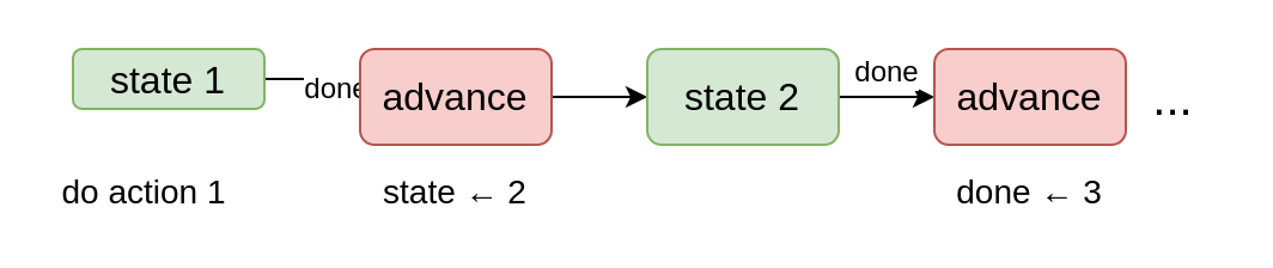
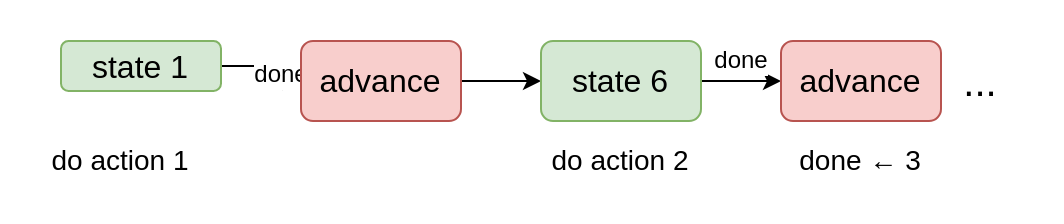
  <mxCell id="0" />
  <mxCell id="1" parent="0" />
  <mxCell id="2" value="done" style="edgeStyle=orthogonalEdgeStyle;rounded=0;orthogonalLoop=1;jettySize=auto;html=1;entryX=0;entryY=0.5;entryDx=0;entryDy=0;fontSize=12;fontColor=#000000;startArrow=none;startFill=0;endArrow=classic;endFill=1;strokeWidth=1;" edge="1" parent="1" source="3" target="6"><mxGeometry y="10" relative="1" as="geometry"><mxPoint as="offset" /></mxGeometry></mxCell>
  <mxCell id="3" value="state 1" style="rounded=1;whiteSpace=wrap;html=1;fontSize=16;fillColor=#d5e8d4;strokeColor=#82b366;" parent="1" vertex="1"><mxGeometry x="30" y="20" width="80" height="25" as="geometry" /></mxCell>
  <mxCell id="4" value="&lt;div style=&quot;font-size: 14px&quot;&gt;do action 1&lt;/div&gt;" style="text;html=1;strokeColor=none;fillColor=none;align=center;verticalAlign=middle;whiteSpace=wrap;rounded=0;fontSize=14;fontStyle=0" parent="1" vertex="1"><mxGeometry x="20" y="70" width="80" height="20" as="geometry" /></mxCell>
  <mxCell id="5" style="edgeStyle=orthogonalEdgeStyle;rounded=0;orthogonalLoop=1;jettySize=auto;html=1;entryX=0;entryY=0.5;entryDx=0;entryDy=0;fontSize=14;fontColor=#000000;startArrow=none;startFill=0;endArrow=classic;endFill=1;strokeColor=#000000;strokeWidth=1;" edge="1" parent="1" source="6" target="8"><mxGeometry relative="1" as="geometry" /></mxCell>
  <mxCell id="6" value="advance" style="rounded=1;whiteSpace=wrap;html=1;fontSize=16;fillColor=#f8cecc;strokeColor=#b85450;" vertex="1" parent="1"><mxGeometry x="150" y="20" width="80" height="40" as="geometry" /></mxCell>
  <mxCell id="7" value="done" style="edgeStyle=orthogonalEdgeStyle;rounded=0;orthogonalLoop=1;jettySize=auto;html=1;entryX=0;entryY=0.5;entryDx=0;entryDy=0;fontSize=12;fontColor=#000000;startArrow=none;startFill=0;endArrow=classic;endFill=1;strokeColor=#000000;strokeWidth=1;" edge="1" parent="1" source="8" target="12"><mxGeometry y="10" relative="1" as="geometry"><mxPoint as="offset" /></mxGeometry></mxCell>
- <mxCell id="8" value="state 2" style="rounded=1;whiteSpace=wrap;html=1;fontSize=16;fillColor=#d5e8d4;strokeColor=#82b366;" vertex="1" parent="1"><mxGeometry x="270" y="20" width="80" height="40" as="geometry" /></mxCell>
- <mxCell id="9" value="&lt;div style=&quot;font-size: 14px&quot;&gt;state ← &lt;span style=&quot;line-height: 1em&quot;&gt;2&lt;/span&gt;&lt;br&gt;&lt;/div&gt;" style="text;html=1;strokeColor=none;fillColor=none;align=center;verticalAlign=middle;whiteSpace=wrap;rounded=0;fontSize=14;fontStyle=0" vertex="1" parent="1"><mxGeometry x="150" y="70" width="80" height="20" as="geometry" /></mxCell>
+ <mxCell id="8" value="state 6" style="rounded=1;whiteSpace=wrap;html=1;fontSize=16;fillColor=#d5e8d4;strokeColor=#82b366;" vertex="1" parent="1"><mxGeometry x="270" y="20" width="80" height="40" as="geometry" /></mxCell>
+ <mxCell id="10" value="&lt;div style=&quot;font-size: 14px&quot;&gt;do action 2&lt;/div&gt;" style="text;html=1;strokeColor=none;fillColor=none;align=center;verticalAlign=middle;whiteSpace=wrap;rounded=0;fontSize=14;fontStyle=0" vertex="1" parent="1"><mxGeometry x="270" y="70" width="80" height="20" as="geometry" /></mxCell>
  <mxCell id="11" value="..." style="text;html=1;strokeColor=none;fillColor=none;align=center;verticalAlign=middle;whiteSpace=wrap;rounded=0;fontSize=20;fontColor=#000000;" vertex="1" parent="1"><mxGeometry x="470" y="25" width="40" height="30" as="geometry" /></mxCell>
  <mxCell id="12" value="advance" style="rounded=1;whiteSpace=wrap;html=1;fontSize=16;fillColor=#f8cecc;strokeColor=#b85450;" vertex="1" parent="1"><mxGeometry x="390" y="20" width="80" height="40" as="geometry" /></mxCell>
  <mxCell id="13" value="&lt;div style=&quot;font-size: 14px&quot;&gt;done ← &lt;span style=&quot;line-height: 1em&quot;&gt;3&lt;/span&gt;&lt;/div&gt;" style="text;html=1;strokeColor=none;fillColor=none;align=center;verticalAlign=middle;whiteSpace=wrap;rounded=0;fontSize=14;fontStyle=0" vertex="1" parent="1"><mxGeometry x="390" y="70" width="80" height="20" as="geometry" /></mxCell>
